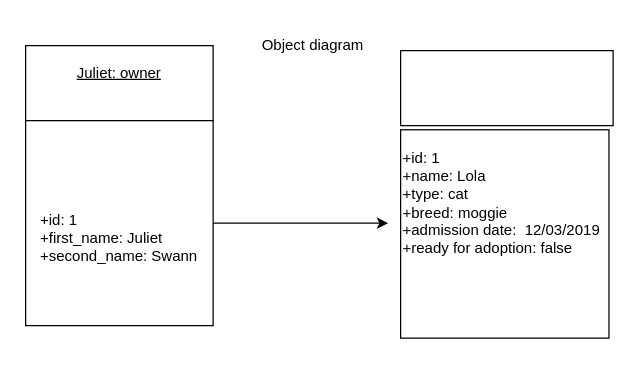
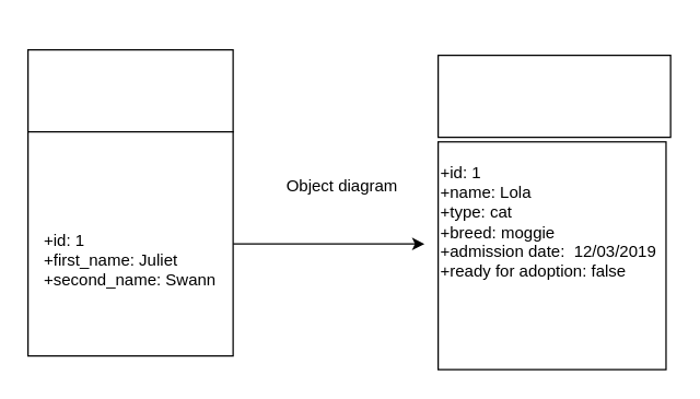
  <mxCell id="0" />
  <mxCell id="1" parent="0" />
  <mxCell id="2" value="" style="group" vertex="1" connectable="0" parent="1"><mxGeometry x="320" y="20" width="170" height="250.0" as="geometry" /></mxCell>
  <mxCell id="3" value="" style="whiteSpace=wrap;html=1;aspect=fixed;" vertex="1" parent="2"><mxGeometry y="83.333" width="166.667" height="166.667" as="geometry" /></mxCell>
  <mxCell id="4" value="" style="rounded=0;whiteSpace=wrap;html=1;" vertex="1" parent="2"><mxGeometry y="20" width="170" height="60" as="geometry" /></mxCell>
  <mxCell id="5" value="" style="group" vertex="1" connectable="0" parent="2"><mxGeometry width="170" height="250.0" as="geometry" /></mxCell>
  <mxCell id="6" value="" style="group" vertex="1" connectable="0" parent="5"><mxGeometry width="170" height="250.0" as="geometry" /></mxCell>
  <mxCell id="7" value="+id: 1&lt;br&gt;+name: Lola&lt;br&gt;+type: cat&lt;br&gt;+breed: moggie&lt;br&gt;+admission date:&amp;nbsp; 12/03/2019&lt;br&gt;+ready for adoption: false" style="text;html=1;strokeColor=none;fillColor=none;align=left;verticalAlign=middle;whiteSpace=wrap;rounded=0;" vertex="1" parent="6"><mxGeometry y="83" width="170" height="117" as="geometry" /></mxCell>
  <mxCell id="8" value="" style="rounded=0;whiteSpace=wrap;html=1;" vertex="1" parent="1"><mxGeometry x="20" y="36" width="150" height="60" as="geometry" /></mxCell>
- <mxCell id="9" value="&lt;u&gt;Juliet: owner&lt;/u&gt;" style="text;html=1;strokeColor=none;fillColor=none;align=center;verticalAlign=middle;whiteSpace=wrap;rounded=0;" vertex="1" parent="1"><mxGeometry x="20" y="36" width="150" height="44" as="geometry" /></mxCell>
  <mxCell id="10" value="" style="edgeStyle=orthogonalEdgeStyle;rounded=0;orthogonalLoop=1;jettySize=auto;html=1;" edge="1" parent="1" source="11"><mxGeometry relative="1" as="geometry"><mxPoint x="310" y="178" as="targetPoint" /></mxGeometry></mxCell>
  <mxCell id="11" value="" style="rounded=0;whiteSpace=wrap;html=1;" vertex="1" parent="1"><mxGeometry x="20" y="96" width="150" height="164" as="geometry" /></mxCell>
  <mxCell id="12" value="+id: 1&lt;br&gt;+first_name: Juliet&lt;br&gt;+second_name: Swann" style="text;html=1;strokeColor=none;fillColor=none;align=left;verticalAlign=middle;whiteSpace=wrap;rounded=0;" vertex="1" parent="1"><mxGeometry x="30" y="125" width="130" height="130" as="geometry" /></mxCell>
- <mxCell id="13" value="Object diagram" style="text;html=1;strokeColor=none;fillColor=none;align=center;verticalAlign=middle;whiteSpace=wrap;rounded=0;" vertex="1" parent="1"><mxGeometry x="200" y="26" width="100" height="20" as="geometry" /></mxCell>
+ <mxCell id="13" value="Object diagram" style="text;html=1;strokeColor=none;fillColor=none;align=center;verticalAlign=middle;whiteSpace=wrap;rounded=0;" vertex="1" parent="1"><mxGeometry x="200" y="126" width="100" height="20" as="geometry" /></mxCell>
